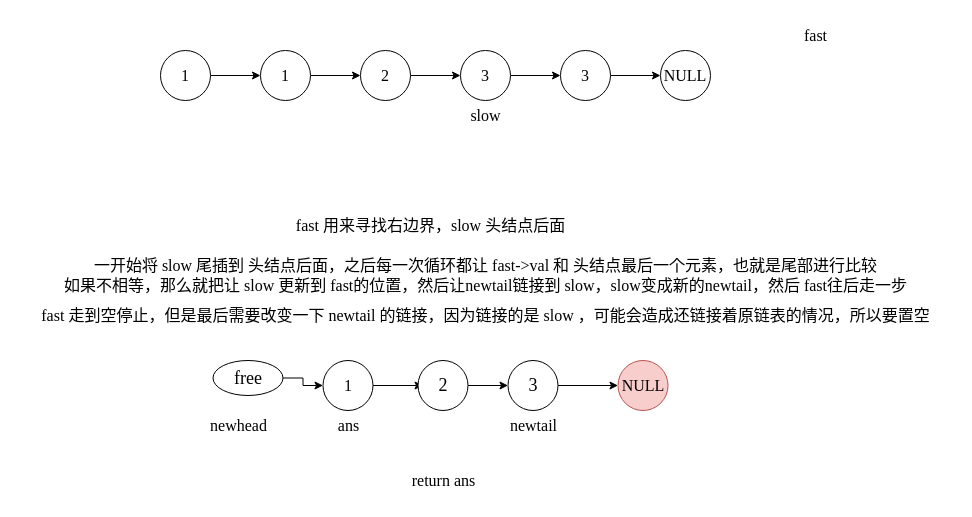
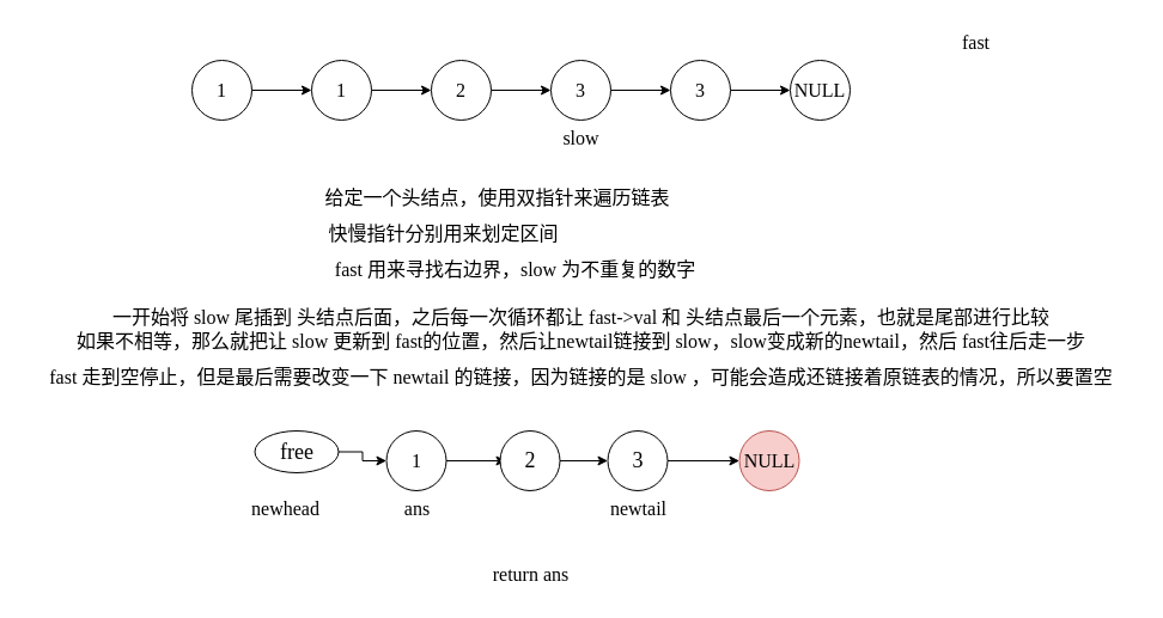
  <mxCell id="0" />
  <mxCell id="1" parent="0" />
  <mxCell id="2" value="" style="edgeStyle=orthogonalEdgeStyle;rounded=0;orthogonalLoop=1;jettySize=auto;html=1;fontFamily=Comic Sans MS;fontSize=16;" edge="1" parent="1" source="3" target="5"><mxGeometry relative="1" as="geometry" /></mxCell>
  <mxCell id="3" value="1" style="ellipse;whiteSpace=wrap;html=1;aspect=fixed;fontSize=16;fontFamily=Comic Sans MS;" vertex="1" parent="1"><mxGeometry x="160" y="50" width="50" height="50" as="geometry" /></mxCell>
  <mxCell id="4" value="" style="edgeStyle=orthogonalEdgeStyle;rounded=0;orthogonalLoop=1;jettySize=auto;html=1;fontFamily=Comic Sans MS;fontSize=16;" edge="1" parent="1" source="5" target="7"><mxGeometry relative="1" as="geometry" /></mxCell>
  <mxCell id="5" value="1" style="ellipse;whiteSpace=wrap;html=1;aspect=fixed;fontSize=16;fontFamily=Comic Sans MS;" vertex="1" parent="1"><mxGeometry x="260" y="50" width="50" height="50" as="geometry" /></mxCell>
  <mxCell id="6" value="" style="edgeStyle=orthogonalEdgeStyle;rounded=0;orthogonalLoop=1;jettySize=auto;html=1;fontFamily=Comic Sans MS;fontSize=16;" edge="1" parent="1" source="7" target="9"><mxGeometry relative="1" as="geometry" /></mxCell>
  <mxCell id="7" value="2" style="ellipse;whiteSpace=wrap;html=1;aspect=fixed;fontSize=16;fontFamily=Comic Sans MS;" vertex="1" parent="1"><mxGeometry x="360" y="50" width="50" height="50" as="geometry" /></mxCell>
  <mxCell id="8" value="" style="edgeStyle=orthogonalEdgeStyle;rounded=0;orthogonalLoop=1;jettySize=auto;html=1;fontFamily=Comic Sans MS;fontSize=16;" edge="1" parent="1" source="9" target="11"><mxGeometry relative="1" as="geometry" /></mxCell>
  <mxCell id="9" value="3" style="ellipse;whiteSpace=wrap;html=1;aspect=fixed;fontSize=16;fontFamily=Comic Sans MS;" vertex="1" parent="1"><mxGeometry x="460" y="50" width="50" height="50" as="geometry" /></mxCell>
  <mxCell id="10" value="" style="edgeStyle=orthogonalEdgeStyle;rounded=0;orthogonalLoop=1;jettySize=auto;html=1;fontFamily=Comic Sans MS;fontSize=16;" edge="1" parent="1" source="11" target="12"><mxGeometry relative="1" as="geometry" /></mxCell>
  <mxCell id="11" value="3" style="ellipse;whiteSpace=wrap;html=1;aspect=fixed;fontSize=16;fontFamily=Comic Sans MS;" vertex="1" parent="1"><mxGeometry x="560" y="50" width="50" height="50" as="geometry" /></mxCell>
  <mxCell id="12" value="NULL" style="ellipse;whiteSpace=wrap;html=1;aspect=fixed;fontSize=16;fontFamily=Comic Sans MS;" vertex="1" parent="1"><mxGeometry x="660" y="50" width="50" height="50" as="geometry" /></mxCell>
  <mxCell id="13" value="fast" style="text;html=1;align=center;verticalAlign=middle;resizable=0;points=[];autosize=1;strokeColor=none;fillColor=none;fontSize=16;fontFamily=Comic Sans MS;" vertex="1" parent="1"><mxGeometry x="785" y="20" width="60" height="30" as="geometry" /></mxCell>
  <mxCell id="14" value="slow" style="text;html=1;align=center;verticalAlign=middle;resizable=0;points=[];autosize=1;strokeColor=none;fillColor=none;fontSize=16;fontFamily=Comic Sans MS;" vertex="1" parent="1"><mxGeometry x="455" y="100" width="60" height="30" as="geometry" /></mxCell>
+ <mxCell id="15" value="给定一个头结点，使用双指针来遍历链表" style="text;html=1;align=center;verticalAlign=middle;resizable=0;points=[];autosize=1;strokeColor=none;fillColor=none;fontSize=16;fontFamily=Comic Sans MS;" vertex="1" parent="1"><mxGeometry x="260" y="150" width="310" height="30" as="geometry" /></mxCell>
  <mxCell id="16" style="edgeStyle=orthogonalEdgeStyle;rounded=0;orthogonalLoop=1;jettySize=auto;html=1;entryX=0;entryY=0.5;entryDx=0;entryDy=0;fontFamily=Comic Sans MS;fontSize=16;" edge="1" parent="1" source="17" target="23"><mxGeometry relative="1" as="geometry" /></mxCell>
  <mxCell id="17" value="free" style="ellipse;whiteSpace=wrap;html=1;aspect=fixed;fontSize=18;fontFamily=Comic Sans MS;" vertex="1" parent="1"><mxGeometry x="212.5" y="360" width="70" height="35" as="geometry" /></mxCell>
- <mxCell id="19" value="fast 用来寻找右边界，slow 头结点后面" style="text;html=1;align=center;verticalAlign=middle;resizable=0;points=[];autosize=1;strokeColor=none;fillColor=none;fontSize=16;fontFamily=Comic Sans MS;" vertex="1" parent="1"><mxGeometry x="260" y="210" width="340" height="30" as="geometry" /></mxCell>
+ <mxCell id="18" value="快慢指针分别用来划定区间" style="text;html=1;align=center;verticalAlign=middle;resizable=0;points=[];autosize=1;strokeColor=none;fillColor=none;fontSize=16;fontFamily=Comic Sans MS;" vertex="1" parent="1"><mxGeometry x="260" y="180" width="220" height="30" as="geometry" /></mxCell>
+ <mxCell id="19" value="fast 用来寻找右边界，slow 为不重复的数字" style="text;html=1;align=center;verticalAlign=middle;resizable=0;points=[];autosize=1;strokeColor=none;fillColor=none;fontSize=16;fontFamily=Comic Sans MS;" vertex="1" parent="1"><mxGeometry x="260" y="210" width="340" height="30" as="geometry" /></mxCell>
  <mxCell id="20" value="一开始将 slow 尾插到 头结点后面，之后每一次循环都让 fast-&amp;gt;val 和 头结点最后一个元素，也就是尾部进行比较&lt;br&gt;如果不相等，那么就把让 slow 更新到 fast的位置，然后让newtail链接到 slow，slow变成新的newtail，然后 fast往后走一步" style="text;html=1;align=center;verticalAlign=middle;resizable=0;points=[];autosize=1;strokeColor=none;fillColor=none;fontSize=16;fontFamily=Comic Sans MS;" vertex="1" parent="1"><mxGeometry x="35" y="250" width="900" height="50" as="geometry" /></mxCell>
  <mxCell id="21" value="fast 走到空停止，但是最后需要改变一下 newtail 的链接，因为链接的是 slow ，可能会造成还链接着原链表的情况，所以要置空" style="text;html=1;align=center;verticalAlign=middle;resizable=0;points=[];autosize=1;strokeColor=none;fillColor=none;fontSize=16;fontFamily=Comic Sans MS;" vertex="1" parent="1"><mxGeometry x="20" y="300" width="930" height="30" as="geometry" /></mxCell>
  <mxCell id="22" value="" style="edgeStyle=orthogonalEdgeStyle;rounded=0;orthogonalLoop=1;jettySize=auto;html=1;fontFamily=Comic Sans MS;fontSize=16;" edge="1" parent="1" source="23"><mxGeometry relative="1" as="geometry"><mxPoint x="422.5" y="385" as="targetPoint" /></mxGeometry></mxCell>
  <mxCell id="23" value="1" style="ellipse;whiteSpace=wrap;html=1;aspect=fixed;fontSize=16;fontFamily=Comic Sans MS;" vertex="1" parent="1"><mxGeometry x="322.5" y="360" width="50" height="50" as="geometry" /></mxCell>
  <mxCell id="24" value="newhead" style="text;html=1;align=center;verticalAlign=middle;resizable=0;points=[];autosize=1;strokeColor=none;fillColor=none;fontSize=16;fontFamily=Comic Sans MS;" vertex="1" parent="1"><mxGeometry x="192.5" y="410" width="90" height="30" as="geometry" /></mxCell>
  <mxCell id="25" value="" style="edgeStyle=orthogonalEdgeStyle;rounded=0;orthogonalLoop=1;jettySize=auto;html=1;fontFamily=Comic Sans MS;fontSize=16;" edge="1" parent="1" source="26" target="29"><mxGeometry relative="1" as="geometry" /></mxCell>
  <mxCell id="26" value="2" style="ellipse;whiteSpace=wrap;html=1;aspect=fixed;fontSize=18;fontFamily=Comic Sans MS;" vertex="1" parent="1"><mxGeometry x="417.5" y="360" width="50" height="50" as="geometry" /></mxCell>
  <mxCell id="27" value="newtail" style="text;html=1;align=center;verticalAlign=middle;resizable=0;points=[];autosize=1;strokeColor=none;fillColor=none;fontSize=16;fontFamily=Comic Sans MS;" vertex="1" parent="1"><mxGeometry x="492.5" y="410" width="80" height="30" as="geometry" /></mxCell>
  <mxCell id="28" value="" style="edgeStyle=orthogonalEdgeStyle;rounded=0;orthogonalLoop=1;jettySize=auto;html=1;fontFamily=Comic Sans MS;fontSize=16;" edge="1" parent="1" source="29" target="30"><mxGeometry relative="1" as="geometry" /></mxCell>
  <mxCell id="29" value="3" style="ellipse;whiteSpace=wrap;html=1;aspect=fixed;fontSize=18;fontFamily=Comic Sans MS;" vertex="1" parent="1"><mxGeometry x="507.5" y="360" width="50" height="50" as="geometry" /></mxCell>
  <mxCell id="30" value="&lt;font style=&quot;font-size: 16px;&quot;&gt;NULL&lt;/font&gt;" style="ellipse;whiteSpace=wrap;html=1;aspect=fixed;fontSize=18;fontFamily=Comic Sans MS;fillColor=#f8cecc;strokeColor=#b85450;" vertex="1" parent="1"><mxGeometry x="617.5" y="360" width="50" height="50" as="geometry" /></mxCell>
  <mxCell id="31" value="return ans" style="text;html=1;align=center;verticalAlign=middle;resizable=0;points=[];autosize=1;strokeColor=none;fillColor=none;fontSize=16;fontFamily=Comic Sans MS;" vertex="1" parent="1"><mxGeometry x="392.5" y="465" width="100" height="30" as="geometry" /></mxCell>
  <mxCell id="32" value="ans" style="text;html=1;align=center;verticalAlign=middle;resizable=0;points=[];autosize=1;strokeColor=none;fillColor=none;fontSize=16;fontFamily=Comic Sans MS;" vertex="1" parent="1"><mxGeometry x="322.5" y="410" width="50" height="30" as="geometry" /></mxCell>
